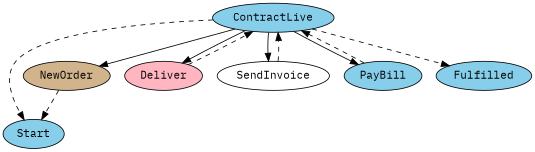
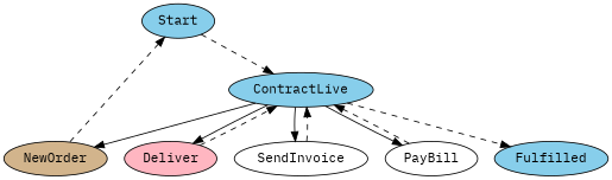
  digraph {
    fontname="IBM Plex Mono"
    node [fillcolor=skyblue fontname="IBM Plex Mono" style=filled]
    edge [fontname="IBM Plex Mono" style=dashed]
    n1 [label=Start]
    n2 [label=ContractLive]
    n3 [fillcolor=tan label=NewOrder]
    n4 [fillcolor=lightpink label=Deliver]
    n5 [fillcolor=white label=SendInvoice]
-   n6 [label=PayBill]
+   n6 [fillcolor=white label=PayBill]
    Fulfilled
-   n2 -> n1
+   n1 -> n2
    n2 -> n3 [style=""]
    n2 -> n4 [style=""]
    n2 -> n5 [style=""]
    n2 -> n6 [style=""]
    n2 -> Fulfilled
    n3 -> n1
    n4 -> n2
    n5 -> n2
    n6 -> n2
  }
